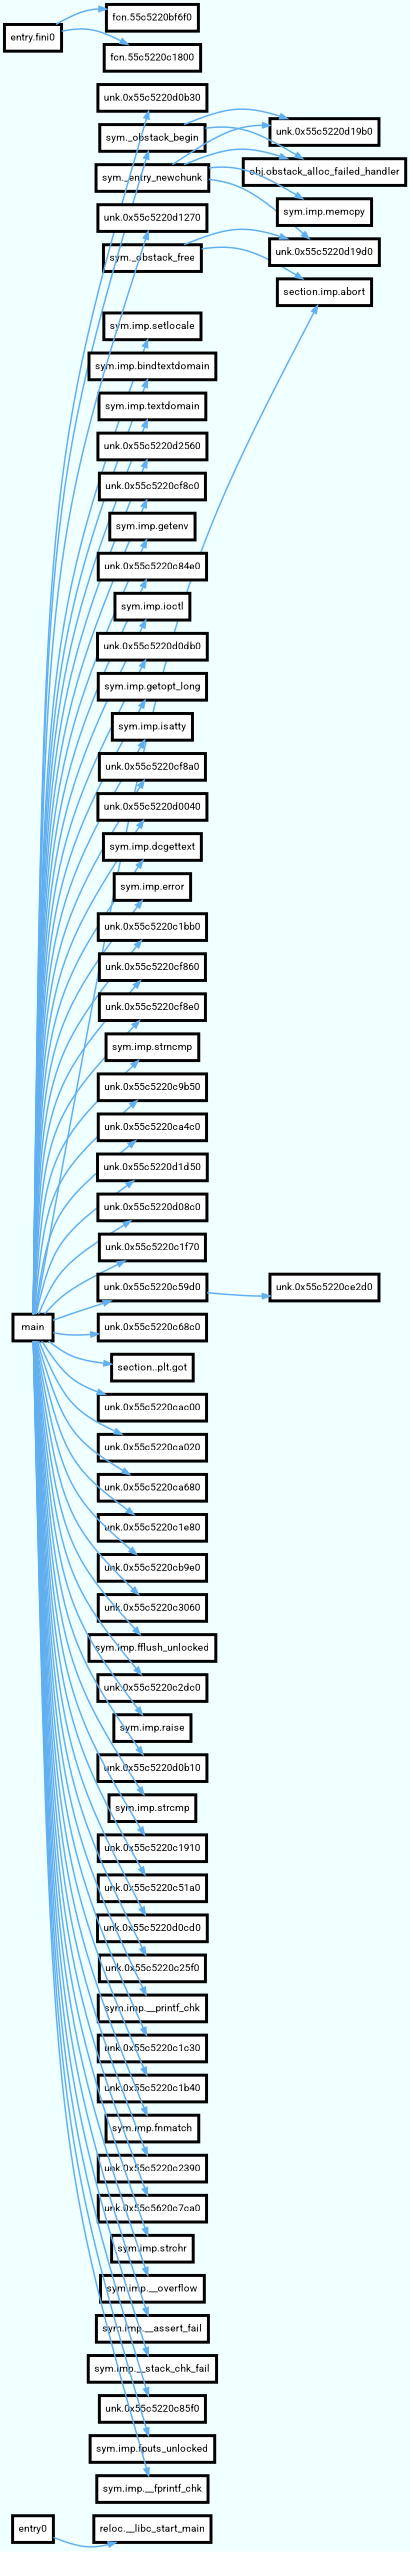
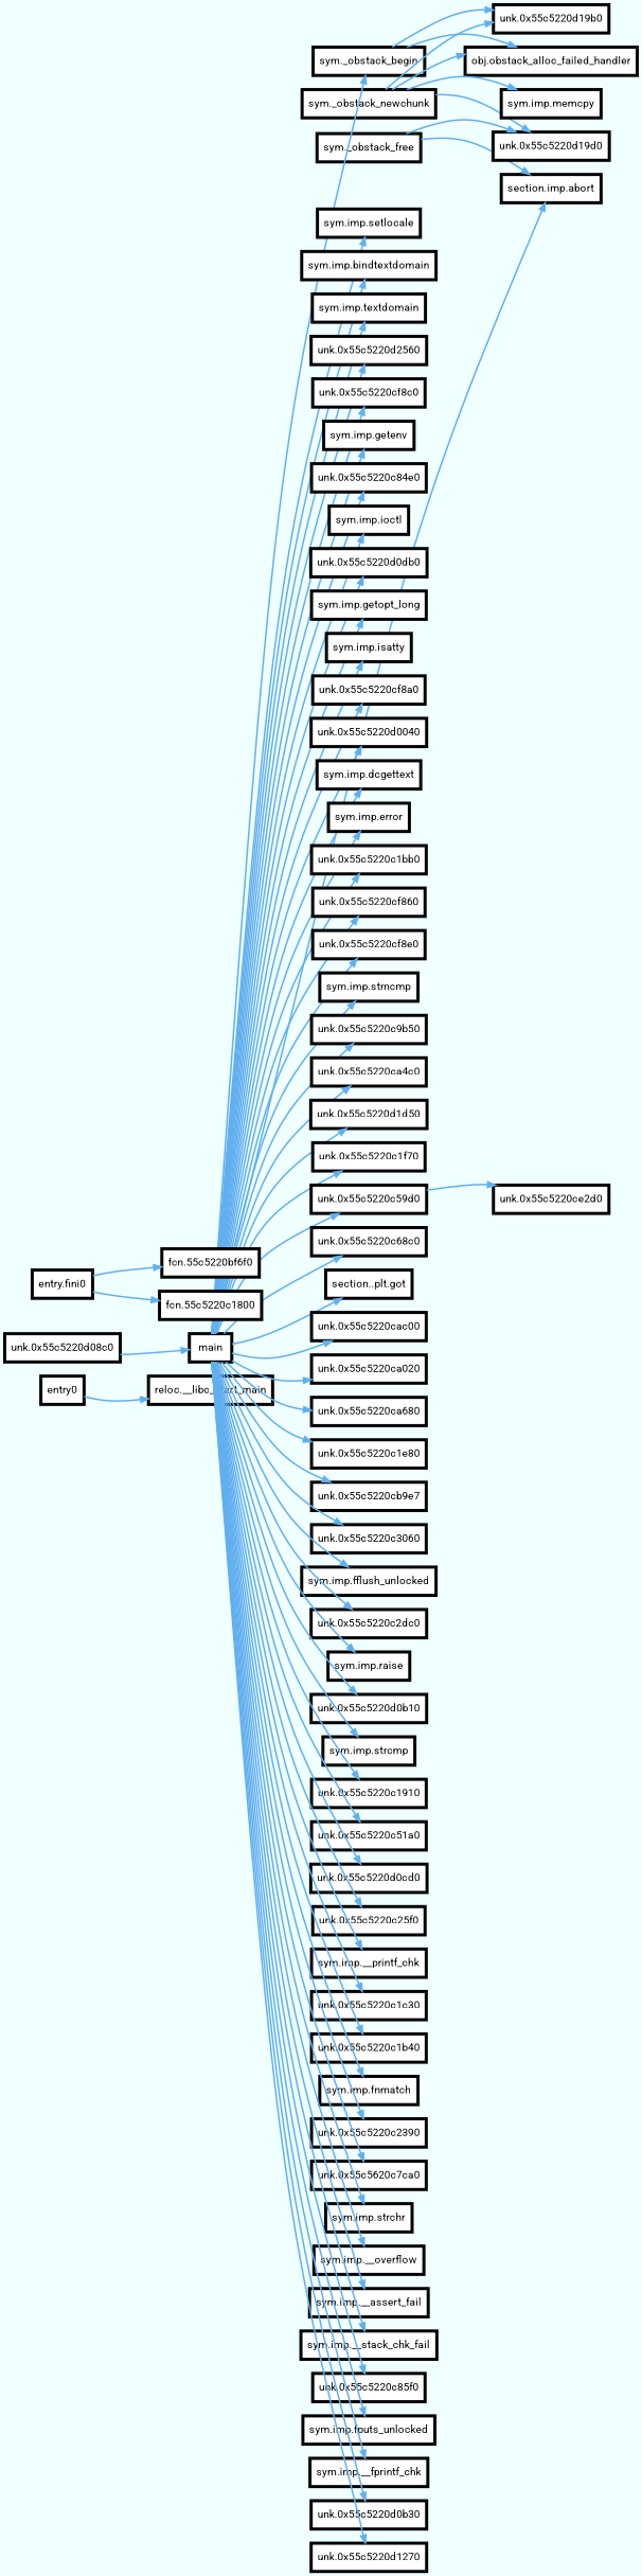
  digraph {
    bgcolor=azure
    fontname=Roboto
    rankdir=LR
    splines=curved
    node [fillcolor=white fontname=Roboto fontsize=14 penwidth=4 shape=box style=filled]
    edge [arrowhead=normal color="#61afef" fontname=Roboto style=bold weight=2]
    n1 [label=entry0]
    n2 [label="reloc.__libc_start_main"]
    n3 [label="sym._obstack_begin"]
    n4 [label="unk.0x55c5220d19b0"]
    n5 [label="obj.obstack_alloc_failed_handler"]
    n6 [label="sym._obstack_free"]
    n7 [label="section.imp.abort"]
    n8 [label="unk.0x55c5220d19d0"]
-   n9 [label="sym._entry_newchunk"]
+   n9 [label="sym._obstack_newchunk"]
    n10 [label="sym.imp.memcpy"]
    n11 [label=main]
    n12 [label="sym.imp.setlocale"]
    n13 [label="sym.imp.bindtextdomain"]
    n14 [label="sym.imp.textdomain"]
    n15 [label="unk.0x55c5220d2560"]
    n16 [label="unk.0x55c5220cf8c0"]
    n17 [label="sym.imp.getenv"]
    n18 [label="unk.0x55c5220c84e0"]
    n19 [label="sym.imp.ioctl"]
    n20 [label="unk.0x55c5220d0db0"]
    n21 [label="sym.imp.getopt_long"]
    n22 [label="sym.imp.isatty"]
    n23 [label="unk.0x55c5220cf8a0"]
    n24 [label="unk.0x55c5220d0040"]
    n25 [label="sym.imp.dcgettext"]
    n26 [label="sym.imp.error"]
    n27 [label="unk.0x55c5220c1bb0"]
    n28 [label="unk.0x55c5220cf860"]
    n29 [label="unk.0x55c5220cf8e0"]
    n30 [label="sym.imp.strncmp"]
    n31 [label="unk.0x55c5220c9b50"]
    n32 [label="unk.0x55c5220ca4c0"]
    n33 [label="unk.0x55c5220d1d50"]
    n34 [label="unk.0x55c5220d08c0"]
    n35 [label="unk.0x55c5220c1f70"]
    n36 [label="unk.0x55c5220c59d0"]
    n37 [label="unk.0x55c5220c68c0"]
    n38 [label="section..plt.got"]
    n39 [label="unk.0x55c5220cac00"]
    n40 [label="unk.0x55c5220ca020"]
    n41 [label="unk.0x55c5220ca680"]
    n42 [label="unk.0x55c5220c1e80"]
-   n43 [label="unk.0x55c5220cb9e0"]
+   n43 [label="unk.0x55c5220cb9e7"]
    n44 [label="unk.0x55c5220c3060"]
    n45 [label="sym.imp.fflush_unlocked"]
    n46 [label="unk.0x55c5220c2dc0"]
    n47 [label="sym.imp.raise"]
    n48 [label="unk.0x55c5220d0b10"]
    n49 [label="sym.imp.strcmp"]
    n50 [label="unk.0x55c5220c1910"]
    n51 [label="unk.0x55c5220c51a0"]
    n52 [label="unk.0x55c5220d0cd0"]
    n53 [label="unk.0x55c5220c25f0"]
    n54 [label="sym.imp.__printf_chk"]
    n55 [label="unk.0x55c5220c1c30"]
    n56 [label="unk.0x55c5220c1b40"]
    n57 [label="sym.imp.fnmatch"]
    n58 [label="unk.0x55c5220c2390"]
    n59 [label="unk.0x55c5620c7ca0"]
    n60 [label="sym.imp.strchr"]
    n61 [label="sym.imp.__overflow"]
    n62 [label="sym.imp.__assert_fail"]
    n63 [label="sym.imp.__stack_chk_fail"]
    n64 [label="unk.0x55c5220c85f0"]
    n65 [label="sym.imp.fputs_unlocked"]
    n66 [label="sym.imp.__fprintf_chk"]
    n67 [label="unk.0x55c5220d0b30"]
    n68 [label="unk.0x55c5220d1270"]
    n69 [label="unk.0x55c5220ce2d0"]
    n70 [label="entry.fini0"]
    n71 [label="fcn.55c5220bf6f0"]
    n72 [label="fcn.55c5220c1800"]
    n1 -> n2
    n3 -> n4
    n3 -> n5
    n6 -> n7
    n6 -> n8
    n9 -> n4
    n9 -> n5
    n9 -> n8
    n9 -> n10
    n11 -> n3
    n11 -> n7
    n11 -> n12
    n11 -> n13
    n11 -> n14
    n11 -> n15
    n11 -> n16
    n11 -> n17
    n11 -> n18
    n11 -> n19
    n11 -> n20
    n11 -> n21
    n11 -> n22
    n11 -> n23
    n11 -> n24
    n11 -> n25
    n11 -> n26
    n11 -> n27
    n11 -> n28
    n11 -> n29
    n11 -> n30
    n11 -> n31
    n11 -> n32
    n11 -> n33
-   n11 -> n34
+   n34 -> n11
    n11 -> n35
    n11 -> n36
    n11 -> n37
    n11 -> n38
    n11 -> n39
    n11 -> n40
    n11 -> n41
    n11 -> n42
    n11 -> n43
    n11 -> n44
    n11 -> n45
    n11 -> n46
    n11 -> n47
    n11 -> n48
    n11 -> n49
    n11 -> n50
    n11 -> n51
    n11 -> n52
    n11 -> n53
    n11 -> n54
    n11 -> n55
    n11 -> n56
    n11 -> n57
    n11 -> n58
    n11 -> n59
    n11 -> n60
    n11 -> n61
    n11 -> n62
    n11 -> n63
    n11 -> n64
    n11 -> n65
    n11 -> n66
    n11 -> n67
    n11 -> n68
    n36 -> n69
    n70 -> n71
    n70 -> n72
  }
